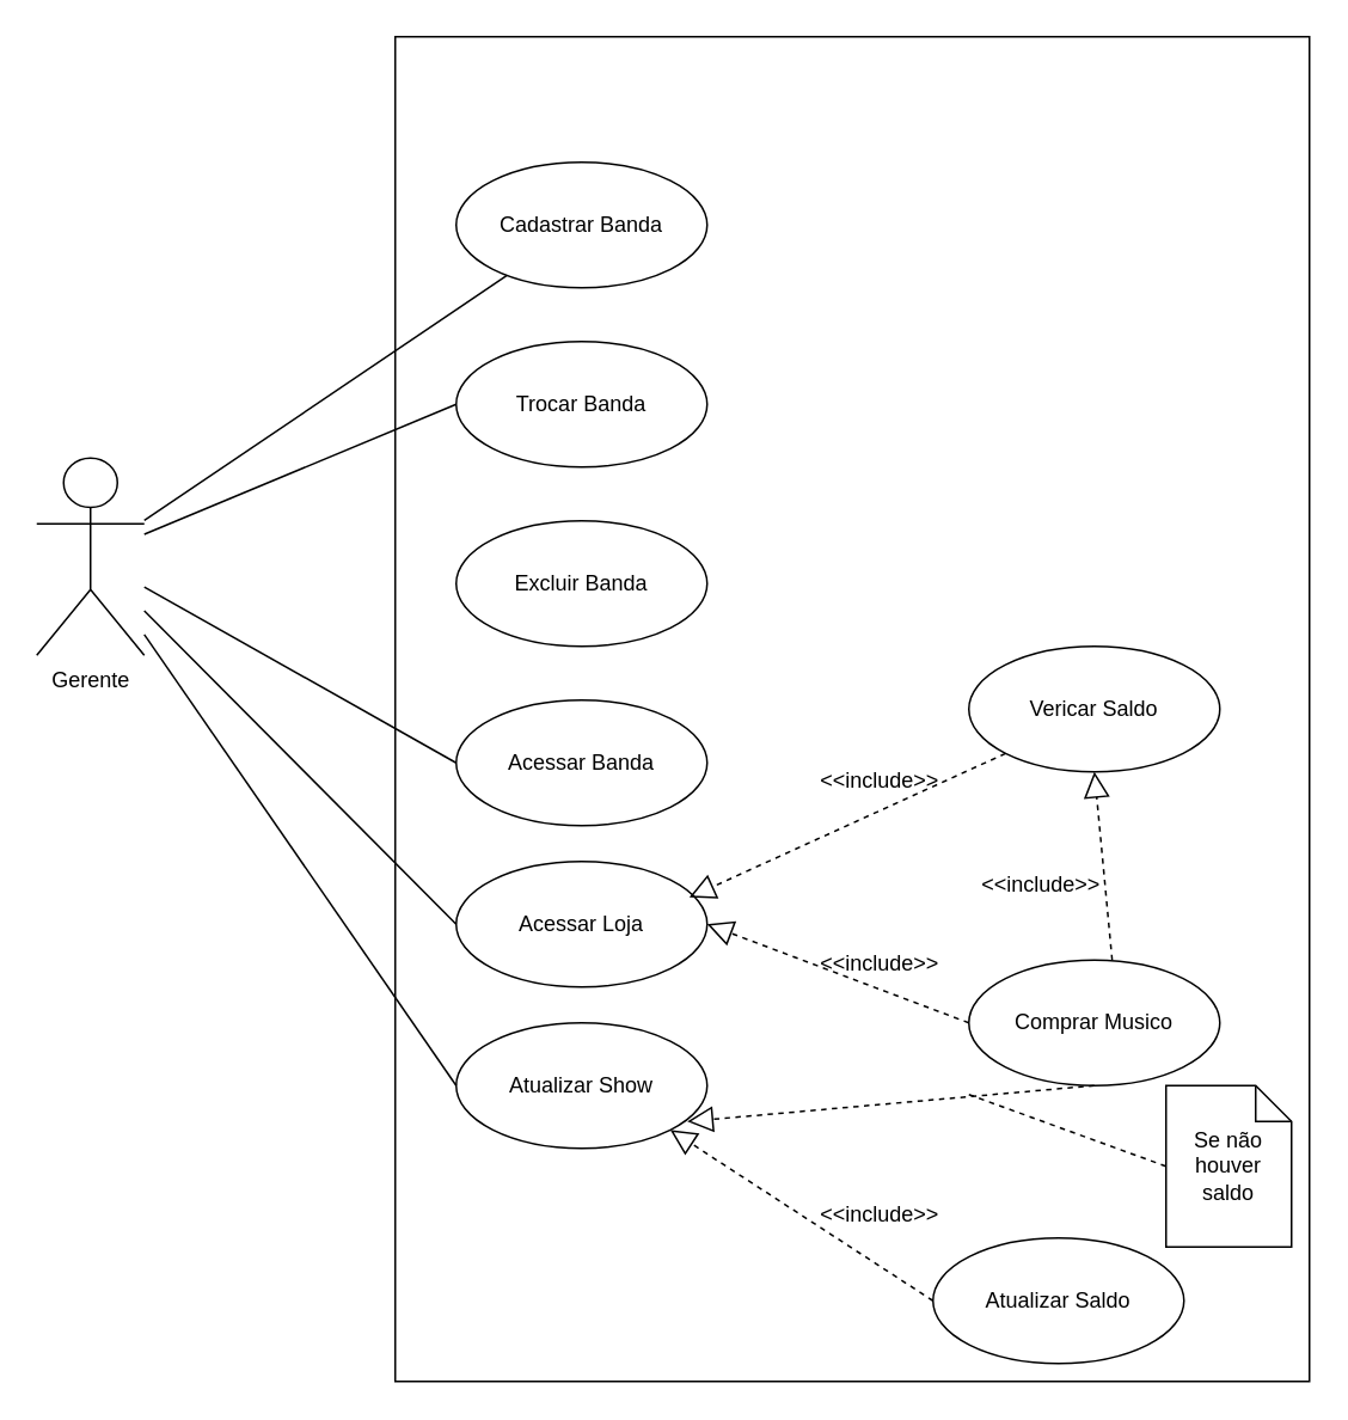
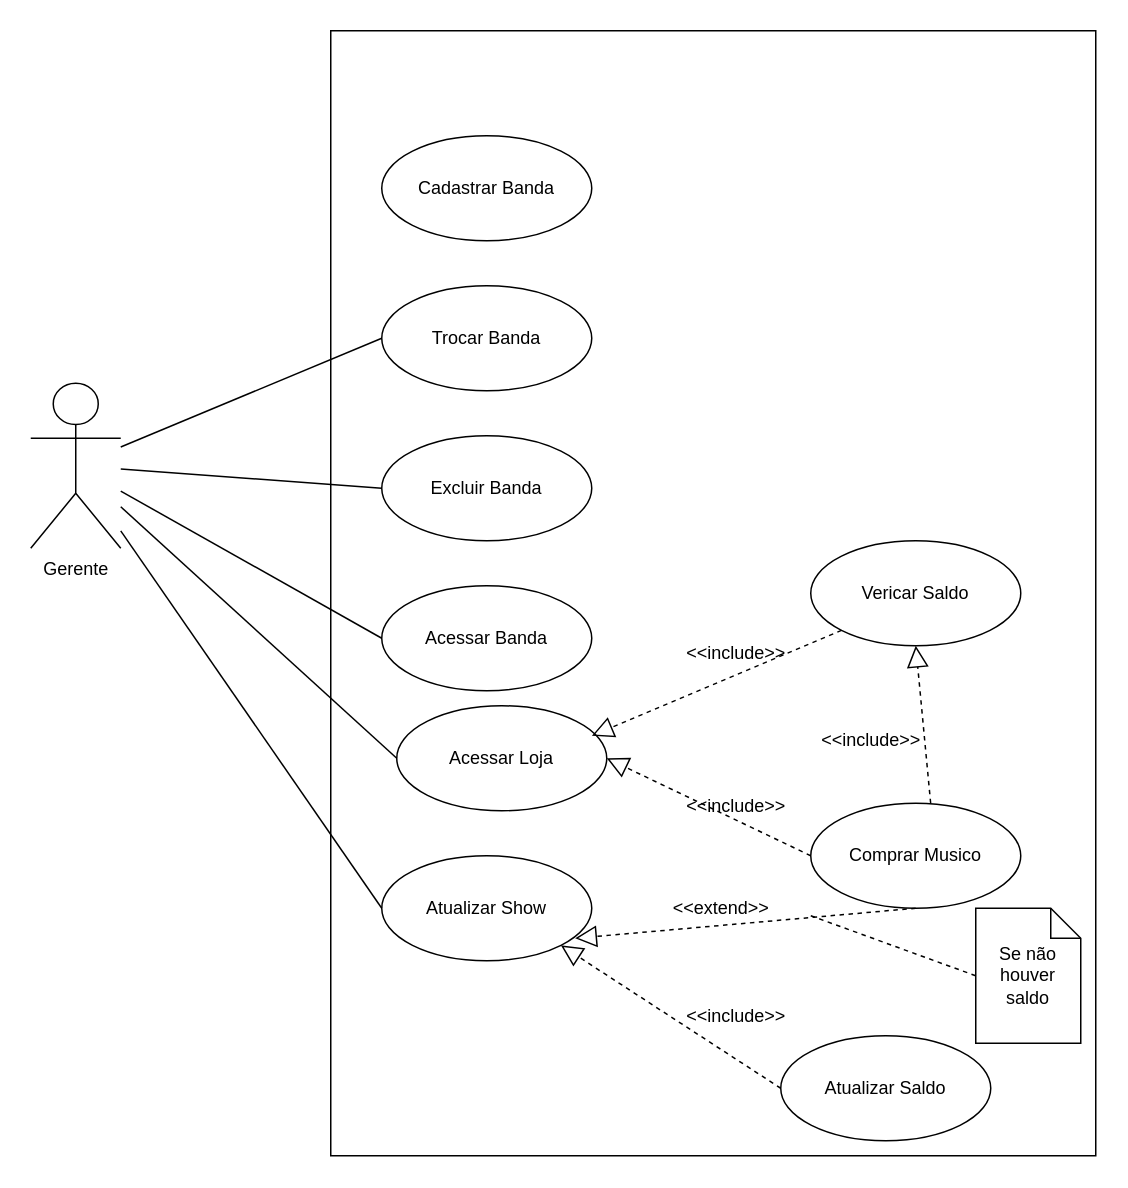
  <mxCell id="0" />
  <mxCell id="1" parent="0" />
  <mxCell id="2" value="" style="rounded=0;whiteSpace=wrap;html=1;" parent="1" vertex="1"><mxGeometry x="220" y="20" width="510" height="750" as="geometry" /></mxCell>
  <mxCell id="3" value="Gerente&lt;br&gt;" style="shape=umlActor;verticalLabelPosition=bottom;verticalAlign=top;html=1;" parent="1" vertex="1"><mxGeometry x="20" y="255" width="60" height="110" as="geometry" /></mxCell>
  <mxCell id="4" value="Cadastrar Banda" style="ellipse;whiteSpace=wrap;html=1;" parent="1" vertex="1"><mxGeometry x="254" y="90" width="140" height="70" as="geometry" /></mxCell>
  <mxCell id="5" value="Excluir Banda" style="ellipse;whiteSpace=wrap;html=1;" parent="1" vertex="1"><mxGeometry x="254" y="290" width="140" height="70" as="geometry" /></mxCell>
  <mxCell id="6" value="Trocar Banda" style="ellipse;whiteSpace=wrap;html=1;" parent="1" vertex="1"><mxGeometry x="254" y="190" width="140" height="70" as="geometry" /></mxCell>
- <mxCell id="7" value="Acessar Loja" style="ellipse;whiteSpace=wrap;html=1;" parent="1" vertex="1"><mxGeometry x="254" y="480" width="140" height="70" as="geometry" /></mxCell>
+ <mxCell id="7" value="Acessar Loja" style="ellipse;whiteSpace=wrap;html=1;" parent="1" vertex="1"><mxGeometry x="264" y="470" width="140" height="70" as="geometry" /></mxCell>
  <mxCell id="8" value="Atualizar Show" style="ellipse;whiteSpace=wrap;html=1;" parent="1" vertex="1"><mxGeometry x="254" y="570" width="140" height="70" as="geometry" /></mxCell>
  <mxCell id="9" value="" style="endArrow=none;html=1;rounded=0;entryX=0;entryY=0.5;entryDx=0;entryDy=0;" parent="1" source="3" target="6" edge="1"><mxGeometry relative="1" as="geometry"><mxPoint x="80" y="290" as="sourcePoint" /><mxPoint x="380" y="400" as="targetPoint" /></mxGeometry></mxCell>
- <mxCell id="10" value="" style="endArrow=none;html=1;rounded=0;" parent="1" source="3" target="4" edge="1"><mxGeometry relative="1" as="geometry"><mxPoint x="220" y="400" as="sourcePoint" /><mxPoint x="380" y="400" as="targetPoint" /></mxGeometry></mxCell>
+ <mxCell id="10" value="" style="endArrow=none;html=1;rounded=0;entryX=0;entryY=0.5;entryDx=0;entryDy=0;" parent="1" source="3" target="5" edge="1"><mxGeometry relative="1" as="geometry"><mxPoint x="220" y="400" as="sourcePoint" /><mxPoint x="380" y="400" as="targetPoint" /></mxGeometry></mxCell>
  <mxCell id="11" value="" style="endArrow=none;html=1;rounded=0;entryX=0;entryY=0.5;entryDx=0;entryDy=0;" parent="1" source="3" target="7" edge="1"><mxGeometry relative="1" as="geometry"><mxPoint x="230" y="410" as="sourcePoint" /><mxPoint x="390" y="410" as="targetPoint" /></mxGeometry></mxCell>
  <mxCell id="12" value="" style="endArrow=none;html=1;rounded=0;entryX=0;entryY=0.5;entryDx=0;entryDy=0;" parent="1" source="3" target="8" edge="1"><mxGeometry relative="1" as="geometry"><mxPoint x="240" y="420" as="sourcePoint" /><mxPoint x="400" y="420" as="targetPoint" /></mxGeometry></mxCell>
  <mxCell id="13" value="Comprar Musico" style="ellipse;whiteSpace=wrap;html=1;" parent="1" vertex="1"><mxGeometry x="540" y="535" width="140" height="70" as="geometry" /></mxCell>
  <mxCell id="14" value="" style="endArrow=block;dashed=1;endFill=0;endSize=12;html=1;rounded=0;exitX=0;exitY=0.5;exitDx=0;exitDy=0;entryX=1;entryY=0.5;entryDx=0;entryDy=0;" parent="1" source="13" target="7" edge="1"><mxGeometry width="160" relative="1" as="geometry"><mxPoint x="220" y="400" as="sourcePoint" /><mxPoint x="380" y="400" as="targetPoint" /></mxGeometry></mxCell>
  <mxCell id="15" value="&lt;span style=&quot;font-weight: normal;&quot;&gt;&amp;lt;&amp;lt;include&amp;gt;&amp;gt;&lt;/span&gt;" style="text;align=center;fontStyle=1;verticalAlign=middle;spacingLeft=3;spacingRight=3;strokeColor=none;rotatable=0;points=[[0,0.5],[1,0.5]];portConstraint=eastwest;html=1;" parent="1" vertex="1"><mxGeometry x="450" y="524" width="80" height="26" as="geometry" /></mxCell>
  <mxCell id="16" value="Acessar Banda" style="ellipse;whiteSpace=wrap;html=1;" vertex="1" parent="1"><mxGeometry x="254" y="390" width="140" height="70" as="geometry" /></mxCell>
  <mxCell id="17" value="" style="endArrow=none;html=1;rounded=0;entryX=0;entryY=0.5;entryDx=0;entryDy=0;" edge="1" parent="1" source="3" target="16"><mxGeometry width="50" height="50" relative="1" as="geometry"><mxPoint x="300" y="360" as="sourcePoint" /><mxPoint x="350" y="310" as="targetPoint" /></mxGeometry></mxCell>
  <mxCell id="18" value="" style="endArrow=block;dashed=1;endFill=0;endSize=12;html=1;rounded=0;exitX=0.5;exitY=1;exitDx=0;exitDy=0;entryX=0.921;entryY=0.786;entryDx=0;entryDy=0;entryPerimeter=0;" edge="1" parent="1" source="13" target="8"><mxGeometry width="160" relative="1" as="geometry"><mxPoint x="250" y="340" as="sourcePoint" /><mxPoint x="410" y="340" as="targetPoint" /></mxGeometry></mxCell>
+ <mxCell id="19" value="&lt;span style=&quot;font-weight: normal;&quot;&gt;&amp;lt;&amp;lt;extend&amp;gt;&amp;gt;&lt;/span&gt;" style="text;align=center;fontStyle=1;verticalAlign=middle;spacingLeft=3;spacingRight=3;strokeColor=none;rotatable=0;points=[[0,0.5],[1,0.5]];portConstraint=eastwest;html=1;" vertex="1" parent="1"><mxGeometry x="440" y="592" width="80" height="26" as="geometry" /></mxCell>
  <mxCell id="20" value="Vericar Saldo" style="ellipse;whiteSpace=wrap;html=1;" vertex="1" parent="1"><mxGeometry x="540" y="360" width="140" height="70" as="geometry" /></mxCell>
  <mxCell id="21" value="Atualizar Saldo" style="ellipse;whiteSpace=wrap;html=1;" vertex="1" parent="1"><mxGeometry x="520" y="690" width="140" height="70" as="geometry" /></mxCell>
  <mxCell id="22" value="" style="endArrow=block;dashed=1;endFill=0;endSize=12;html=1;rounded=0;exitX=0;exitY=1;exitDx=0;exitDy=0;entryX=0.929;entryY=0.286;entryDx=0;entryDy=0;entryPerimeter=0;" edge="1" parent="1" source="20" target="7"><mxGeometry width="160" relative="1" as="geometry"><mxPoint x="250" y="340" as="sourcePoint" /><mxPoint x="410" y="340" as="targetPoint" /></mxGeometry></mxCell>
  <mxCell id="23" value="&lt;span style=&quot;font-weight: normal;&quot;&gt;&amp;lt;&amp;lt;include&amp;gt;&amp;gt;&lt;/span&gt;" style="text;align=center;fontStyle=1;verticalAlign=middle;spacingLeft=3;spacingRight=3;strokeColor=none;rotatable=0;points=[[0,0.5],[1,0.5]];portConstraint=eastwest;html=1;" vertex="1" parent="1"><mxGeometry x="450" y="422" width="80" height="26" as="geometry" /></mxCell>
  <mxCell id="24" value="" style="endArrow=block;dashed=1;endFill=0;endSize=12;html=1;rounded=0;exitX=0.571;exitY=0;exitDx=0;exitDy=0;exitPerimeter=0;" edge="1" parent="1" source="13"><mxGeometry width="160" relative="1" as="geometry"><mxPoint x="250" y="340" as="sourcePoint" /><mxPoint x="610" y="430" as="targetPoint" /></mxGeometry></mxCell>
  <mxCell id="25" value="&lt;span style=&quot;font-weight: normal;&quot;&gt;&amp;lt;&amp;lt;include&amp;gt;&amp;gt;&lt;/span&gt;" style="text;align=center;fontStyle=1;verticalAlign=middle;spacingLeft=3;spacingRight=3;strokeColor=none;rotatable=0;points=[[0,0.5],[1,0.5]];portConstraint=eastwest;html=1;" vertex="1" parent="1"><mxGeometry x="540" y="480" width="80" height="26" as="geometry" /></mxCell>
  <mxCell id="26" value="&lt;span style=&quot;font-weight: normal;&quot;&gt;&amp;lt;&amp;lt;include&amp;gt;&amp;gt;&lt;/span&gt;" style="text;align=center;fontStyle=1;verticalAlign=middle;spacingLeft=3;spacingRight=3;strokeColor=none;rotatable=0;points=[[0,0.5],[1,0.5]];portConstraint=eastwest;html=1;" vertex="1" parent="1"><mxGeometry x="450" y="664" width="80" height="26" as="geometry" /></mxCell>
  <mxCell id="27" value="" style="endArrow=block;dashed=1;endFill=0;endSize=12;html=1;rounded=0;exitX=0;exitY=0.5;exitDx=0;exitDy=0;entryX=1;entryY=1;entryDx=0;entryDy=0;" edge="1" parent="1" source="21" target="8"><mxGeometry width="160" relative="1" as="geometry"><mxPoint x="340" y="680" as="sourcePoint" /><mxPoint x="500" y="680" as="targetPoint" /></mxGeometry></mxCell>
  <mxCell id="28" value="Se não houver saldo" style="shape=note;size=20;whiteSpace=wrap;html=1;" vertex="1" parent="1"><mxGeometry x="650" y="605" width="70" height="90" as="geometry" /></mxCell>
  <mxCell id="29" value="" style="endArrow=none;dashed=1;html=1;rounded=0;entryX=0;entryY=0.5;entryDx=0;entryDy=0;entryPerimeter=0;" edge="1" parent="1" target="28"><mxGeometry width="50" height="50" relative="1" as="geometry"><mxPoint x="540" y="610" as="sourcePoint" /><mxPoint x="600" y="625" as="targetPoint" /></mxGeometry></mxCell>
